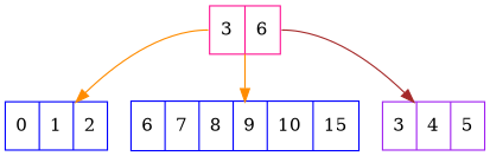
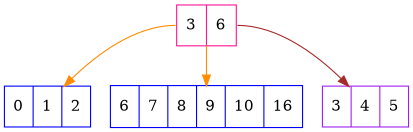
  digraph {
    node [shape=record color=blue]
    edge [color=darkorange]
    n1 [label="<f0> 3 | <f1> 6" color=deeppink]
    n2 [label="<f0> 0 | <f1> 1 | <f2> 2"]
    n3 [label="<f0> 3 | <f1> 4 | <f2> 5" color=purple]
-   n4 [label="<f0> 6 | <f1> 7 | <f2> 8 | <f3> 9 | <f4> 10 | <f5> 15"]
+   n4 [label="<f0> 6 | <f1> 7 | <f2> 8 | <f3> 9 | <f4> 10 | <f5> 16"]
    n1 -> n2 [tailport=f0]
    n1 -> n3 [tailport=f1 color=brown]
    n1 -> n4 [tailport=f2]
  }
